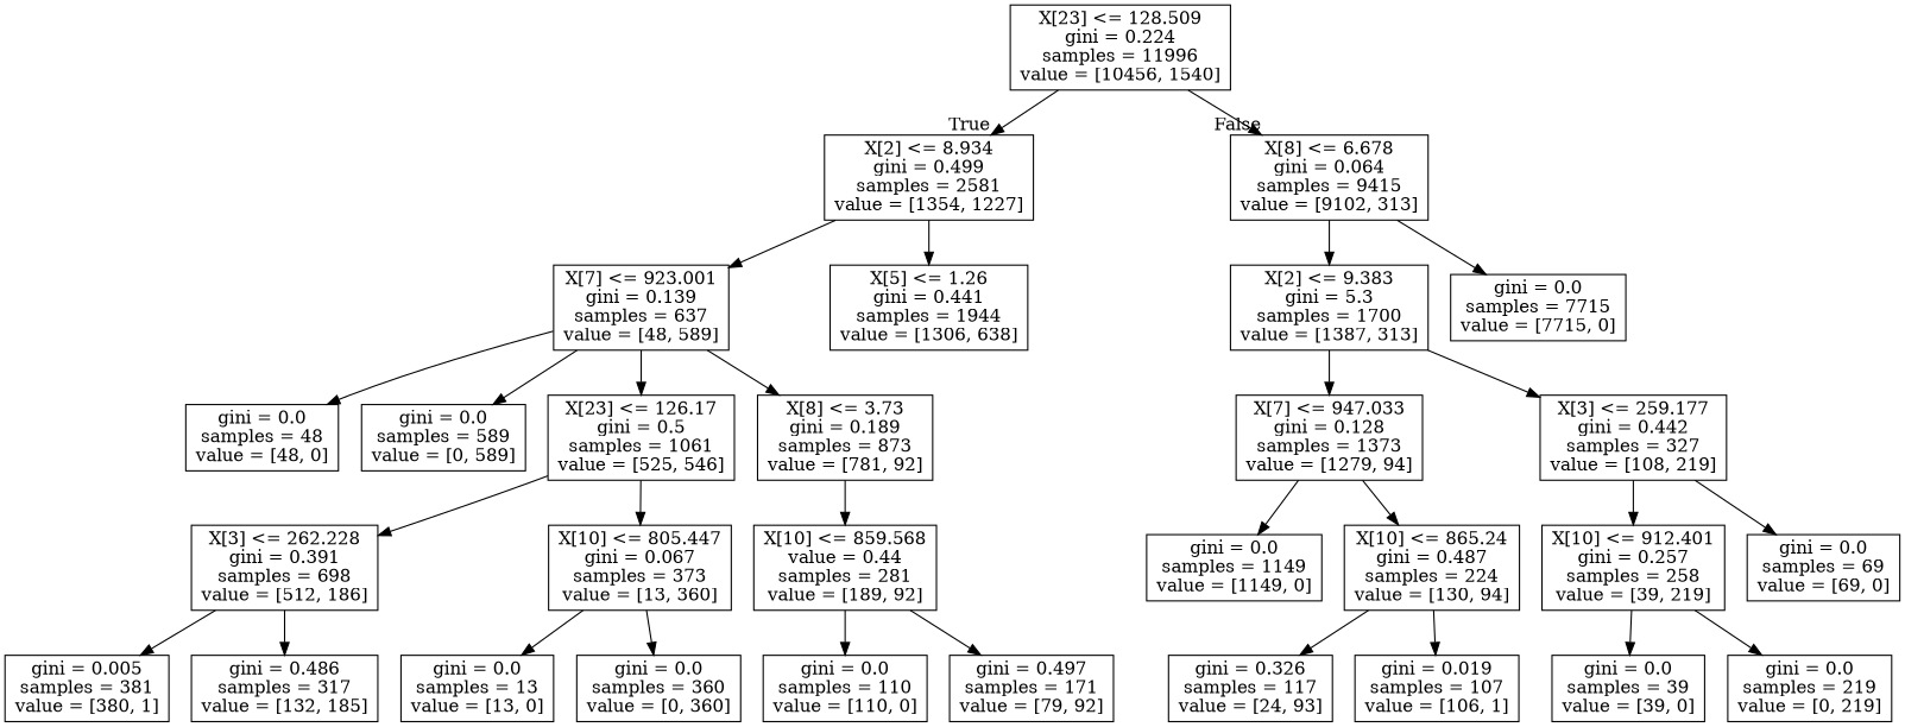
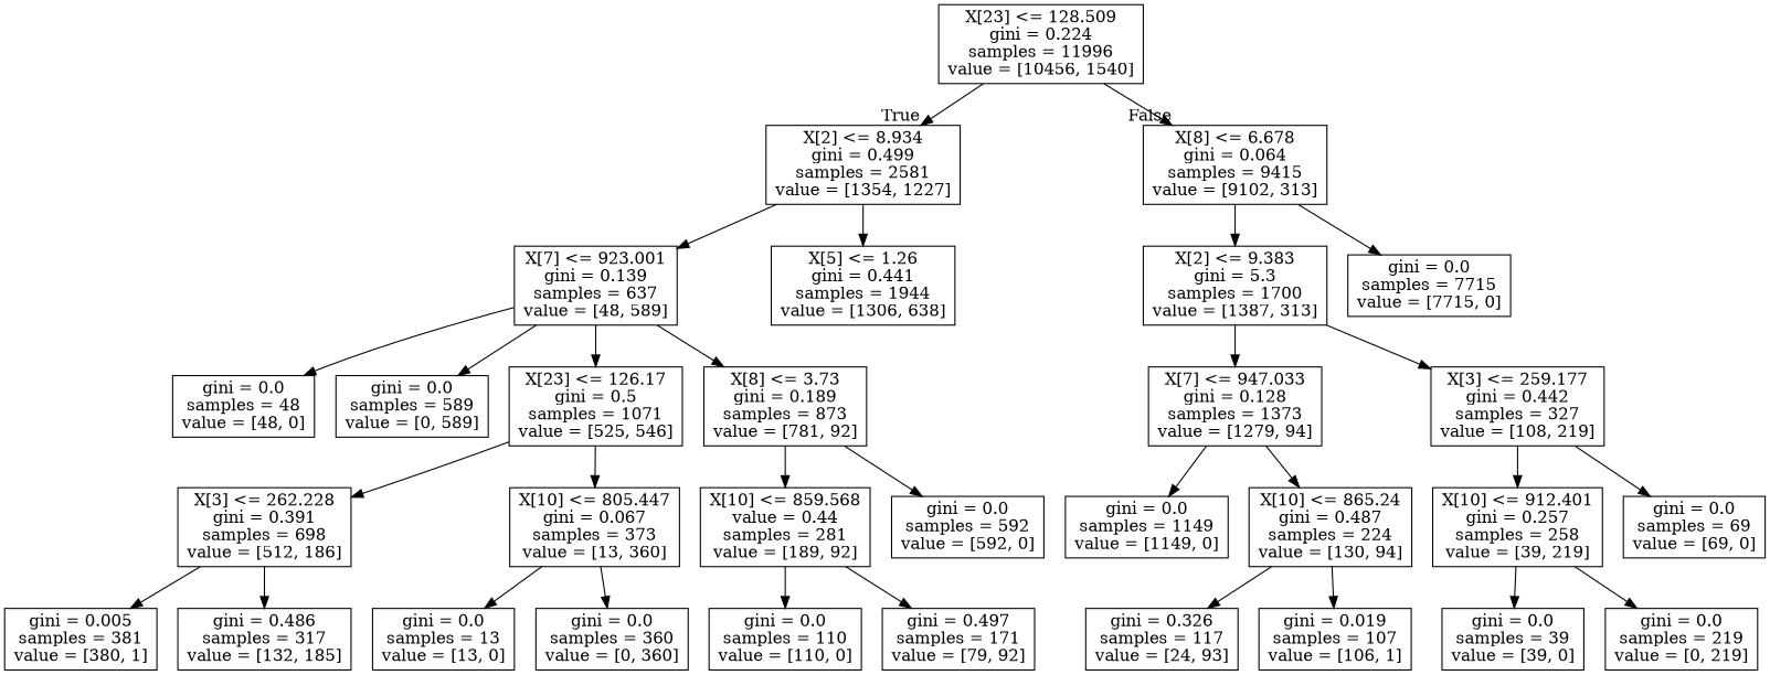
  digraph {
    node [shape=box]
    n1 [label="X[23] <= 128.509\ngini = 0.224\nsamples = 11996\nvalue = [10456, 1540]"]
    n2 [label="X[2] <= 8.934\ngini = 0.499\nsamples = 2581\nvalue = [1354, 1227]"]
    n3 [label="X[8] <= 6.678\ngini = 0.064\nsamples = 9415\nvalue = [9102, 313]"]
    n4 [label="X[7] <= 923.001\ngini = 0.139\nsamples = 637\nvalue = [48, 589]"]
    n5 [label="X[5] <= 1.26\ngini = 0.441\nsamples = 1944\nvalue = [1306, 638]"]
    n6 [label="X[2] <= 9.383\ngini = 5.3\nsamples = 1700\nvalue = [1387, 313]"]
    n7 [label="gini = 0.0\nsamples = 7715\nvalue = [7715, 0]"]
    n8 [label="gini = 0.0\nsamples = 48\nvalue = [48, 0]"]
    n9 [label="gini = 0.0\nsamples = 589\nvalue = [0, 589]"]
-   n10 [label="X[23] <= 126.17\ngini = 0.5\nsamples = 1061\nvalue = [525, 546]"]
+   n10 [label="X[23] <= 126.17\ngini = 0.5\nsamples = 1071\nvalue = [525, 546]"]
    n11 [label="X[8] <= 3.73\ngini = 0.189\nsamples = 873\nvalue = [781, 92]"]
    n12 [label="X[3] <= 262.228\ngini = 0.391\nsamples = 698\nvalue = [512, 186]"]
    n13 [label="X[10] <= 805.447\ngini = 0.067\nsamples = 373\nvalue = [13, 360]"]
    n14 [label="X[10] <= 859.568\nvalue = 0.44\nsamples = 281\nvalue = [189, 92]"]
+   n15 [label="gini = 0.0\nsamples = 592\nvalue = [592, 0]"]
    n16 [label="gini = 0.005\nsamples = 381\nvalue = [380, 1]"]
    n17 [label="gini = 0.486\nsamples = 317\nvalue = [132, 185]"]
    n18 [label="gini = 0.0\nsamples = 13\nvalue = [13, 0]"]
    n19 [label="gini = 0.0\nsamples = 360\nvalue = [0, 360]"]
    n20 [label="gini = 0.0\nsamples = 110\nvalue = [110, 0]"]
    n21 [label="gini = 0.497\nsamples = 171\nvalue = [79, 92]"]
    n22 [label="X[7] <= 947.033\ngini = 0.128\nsamples = 1373\nvalue = [1279, 94]"]
    n23 [label="X[3] <= 259.177\ngini = 0.442\nsamples = 327\nvalue = [108, 219]"]
    n24 [label="gini = 0.0\nsamples = 1149\nvalue = [1149, 0]"]
    n25 [label="X[10] <= 865.24\ngini = 0.487\nsamples = 224\nvalue = [130, 94]"]
    n26 [label="X[10] <= 912.401\ngini = 0.257\nsamples = 258\nvalue = [39, 219]"]
    n27 [label="gini = 0.0\nsamples = 69\nvalue = [69, 0]"]
    n28 [label="gini = 0.326\nsamples = 117\nvalue = [24, 93]"]
    n29 [label="gini = 0.019\nsamples = 107\nvalue = [106, 1]"]
    n30 [label="gini = 0.0\nsamples = 39\nvalue = [39, 0]"]
    n31 [label="gini = 0.0\nsamples = 219\nvalue = [0, 219]"]
    n1 -> n2 [headlabel=True labelangle=45 labeldistance=2.5]
    n1 -> n3 [headlabel=False labelangle=-45 labeldistance=2.5]
    n2 -> n4
    n2 -> n5
    n3 -> n6
    n3 -> n7
    n4 -> n8
    n4 -> n9
    n4 -> n10
    n4 -> n11
    n6 -> n22
    n6 -> n23
    n10 -> n12
    n10 -> n13
    n11 -> n14
+   n11 -> n15
    n12 -> n16
    n12 -> n17
    n13 -> n18
    n13 -> n19
    n14 -> n20
    n14 -> n21
    n22 -> n24
    n22 -> n25
    n23 -> n26
    n23 -> n27
    n25 -> n28
    n25 -> n29
    n26 -> n30
    n26 -> n31
  }
